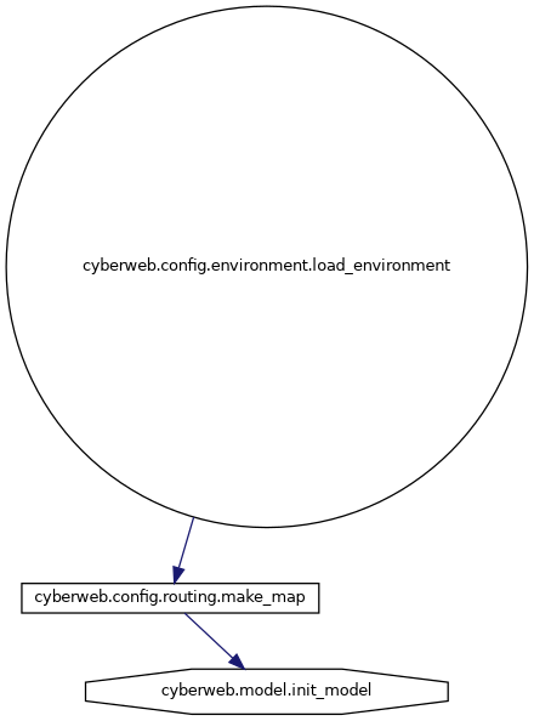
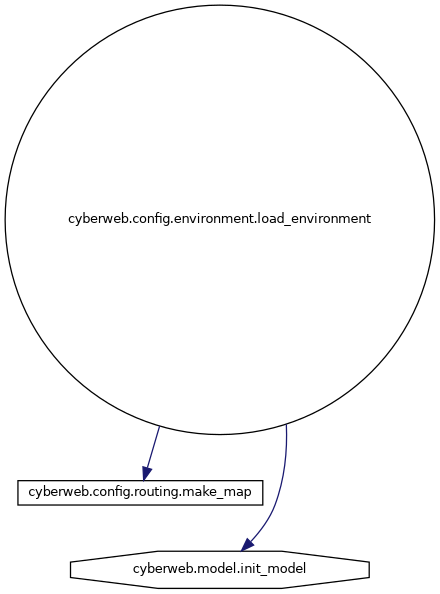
  digraph {
    rankdir=TB
    node [color=black fillcolor=white fontname=Helvetica fontsize=10 style=filled]
    edge [color=midnightblue fontname=Helvetica fontsize=10 labelfontname=Helvetica labelfontsize=10 style=solid]
    n1 [height=0.2 label="cyberweb.config.environment.load_environment" shape=circle width=0.4]
    n2 [height=0.2 label="cyberweb.config.routing.make_map" shape=box width=0.4]
    n3 [height=0.2 label="cyberweb.model.init_model" shape=octagon width=0.4]
    n1 -> n2
-   n2 -> n3
+   n1 -> n3
  }
